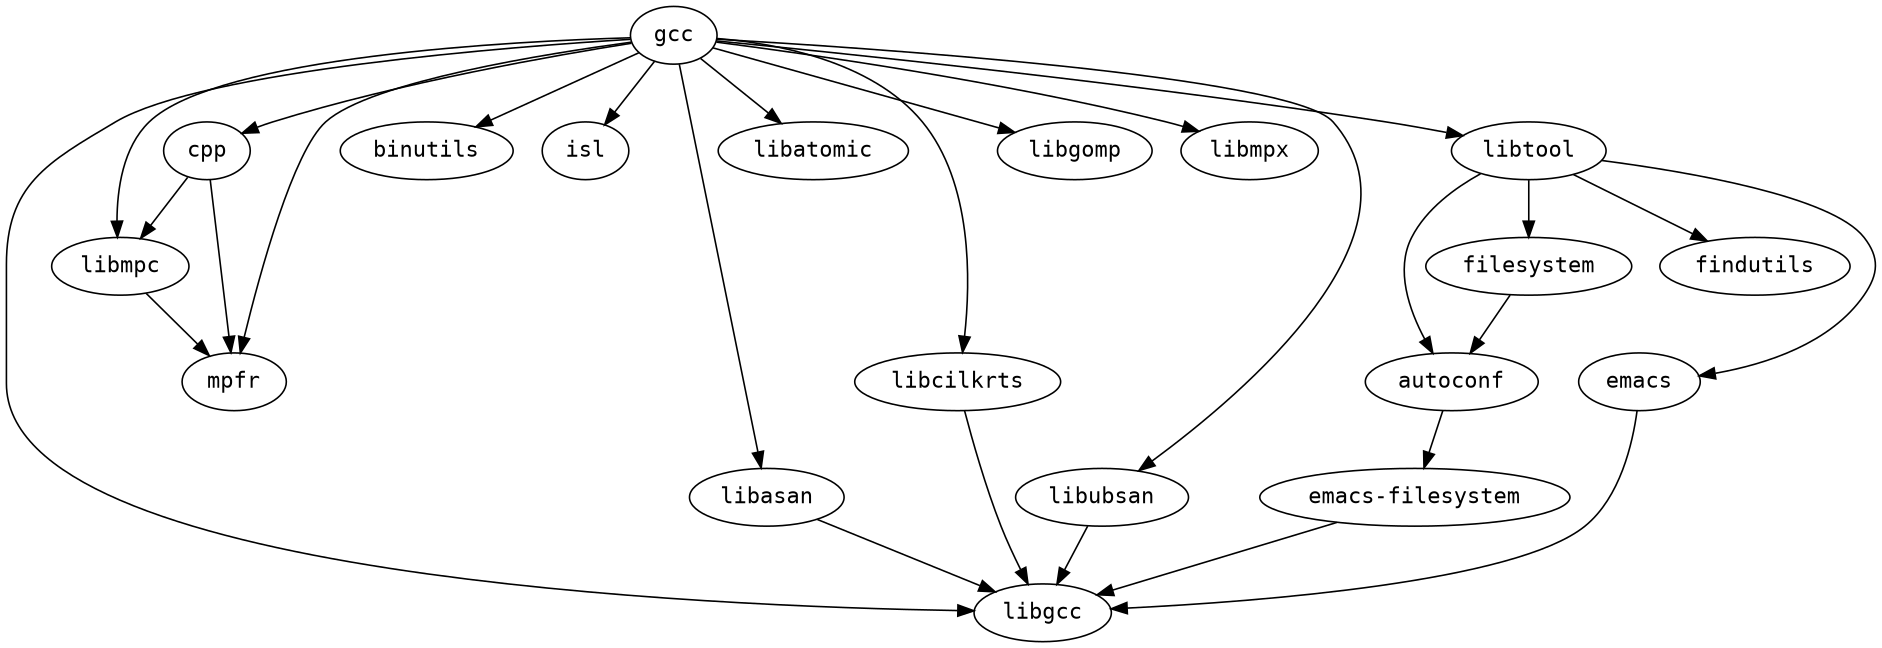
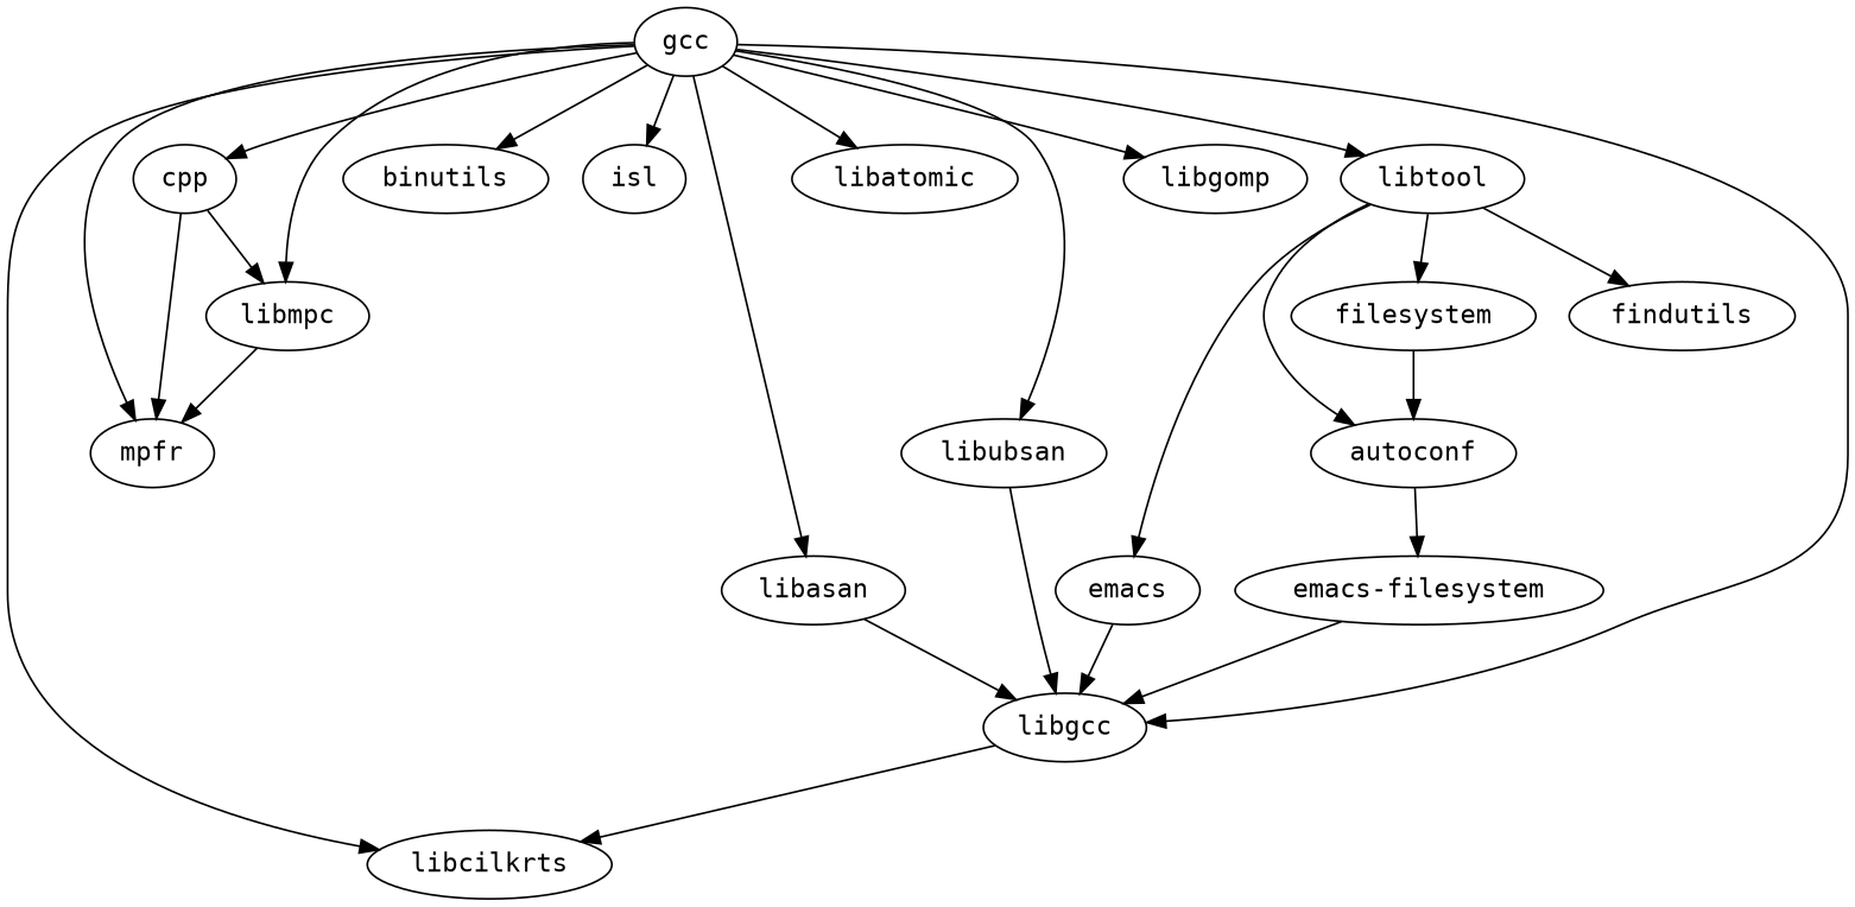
  strict digraph {
    node [fontname=monospace]
    autoconf
    "emacs-filesystem"
    libgcc
    n4 [label=filesystem]
    cpp
    libmpc
    mpfr
    gcc
    binutils
    isl
    libasan
    libatomic
    libcilkrts
    libgomp
-   libmpx
    libubsan
    libtool
    findutils
    n19 [label=emacs]
    autoconf -> "emacs-filesystem"
    "emacs-filesystem" -> libgcc
    n4 -> autoconf
    cpp -> libmpc
    cpp -> mpfr
    libmpc -> mpfr
    gcc -> libgcc
    gcc -> cpp
    gcc -> libmpc
    gcc -> mpfr
    gcc -> binutils
    gcc -> isl
    gcc -> libasan
    gcc -> libatomic
    gcc -> libcilkrts
    gcc -> libgomp
-   gcc -> libmpx
    gcc -> libubsan
    gcc -> libtool
    libasan -> libgcc
-   libcilkrts -> libgcc
+   libgcc -> libcilkrts
    libubsan -> libgcc
    libtool -> autoconf
    libtool -> n4
    libtool -> findutils
    libtool -> n19
    n19 -> libgcc
  }
